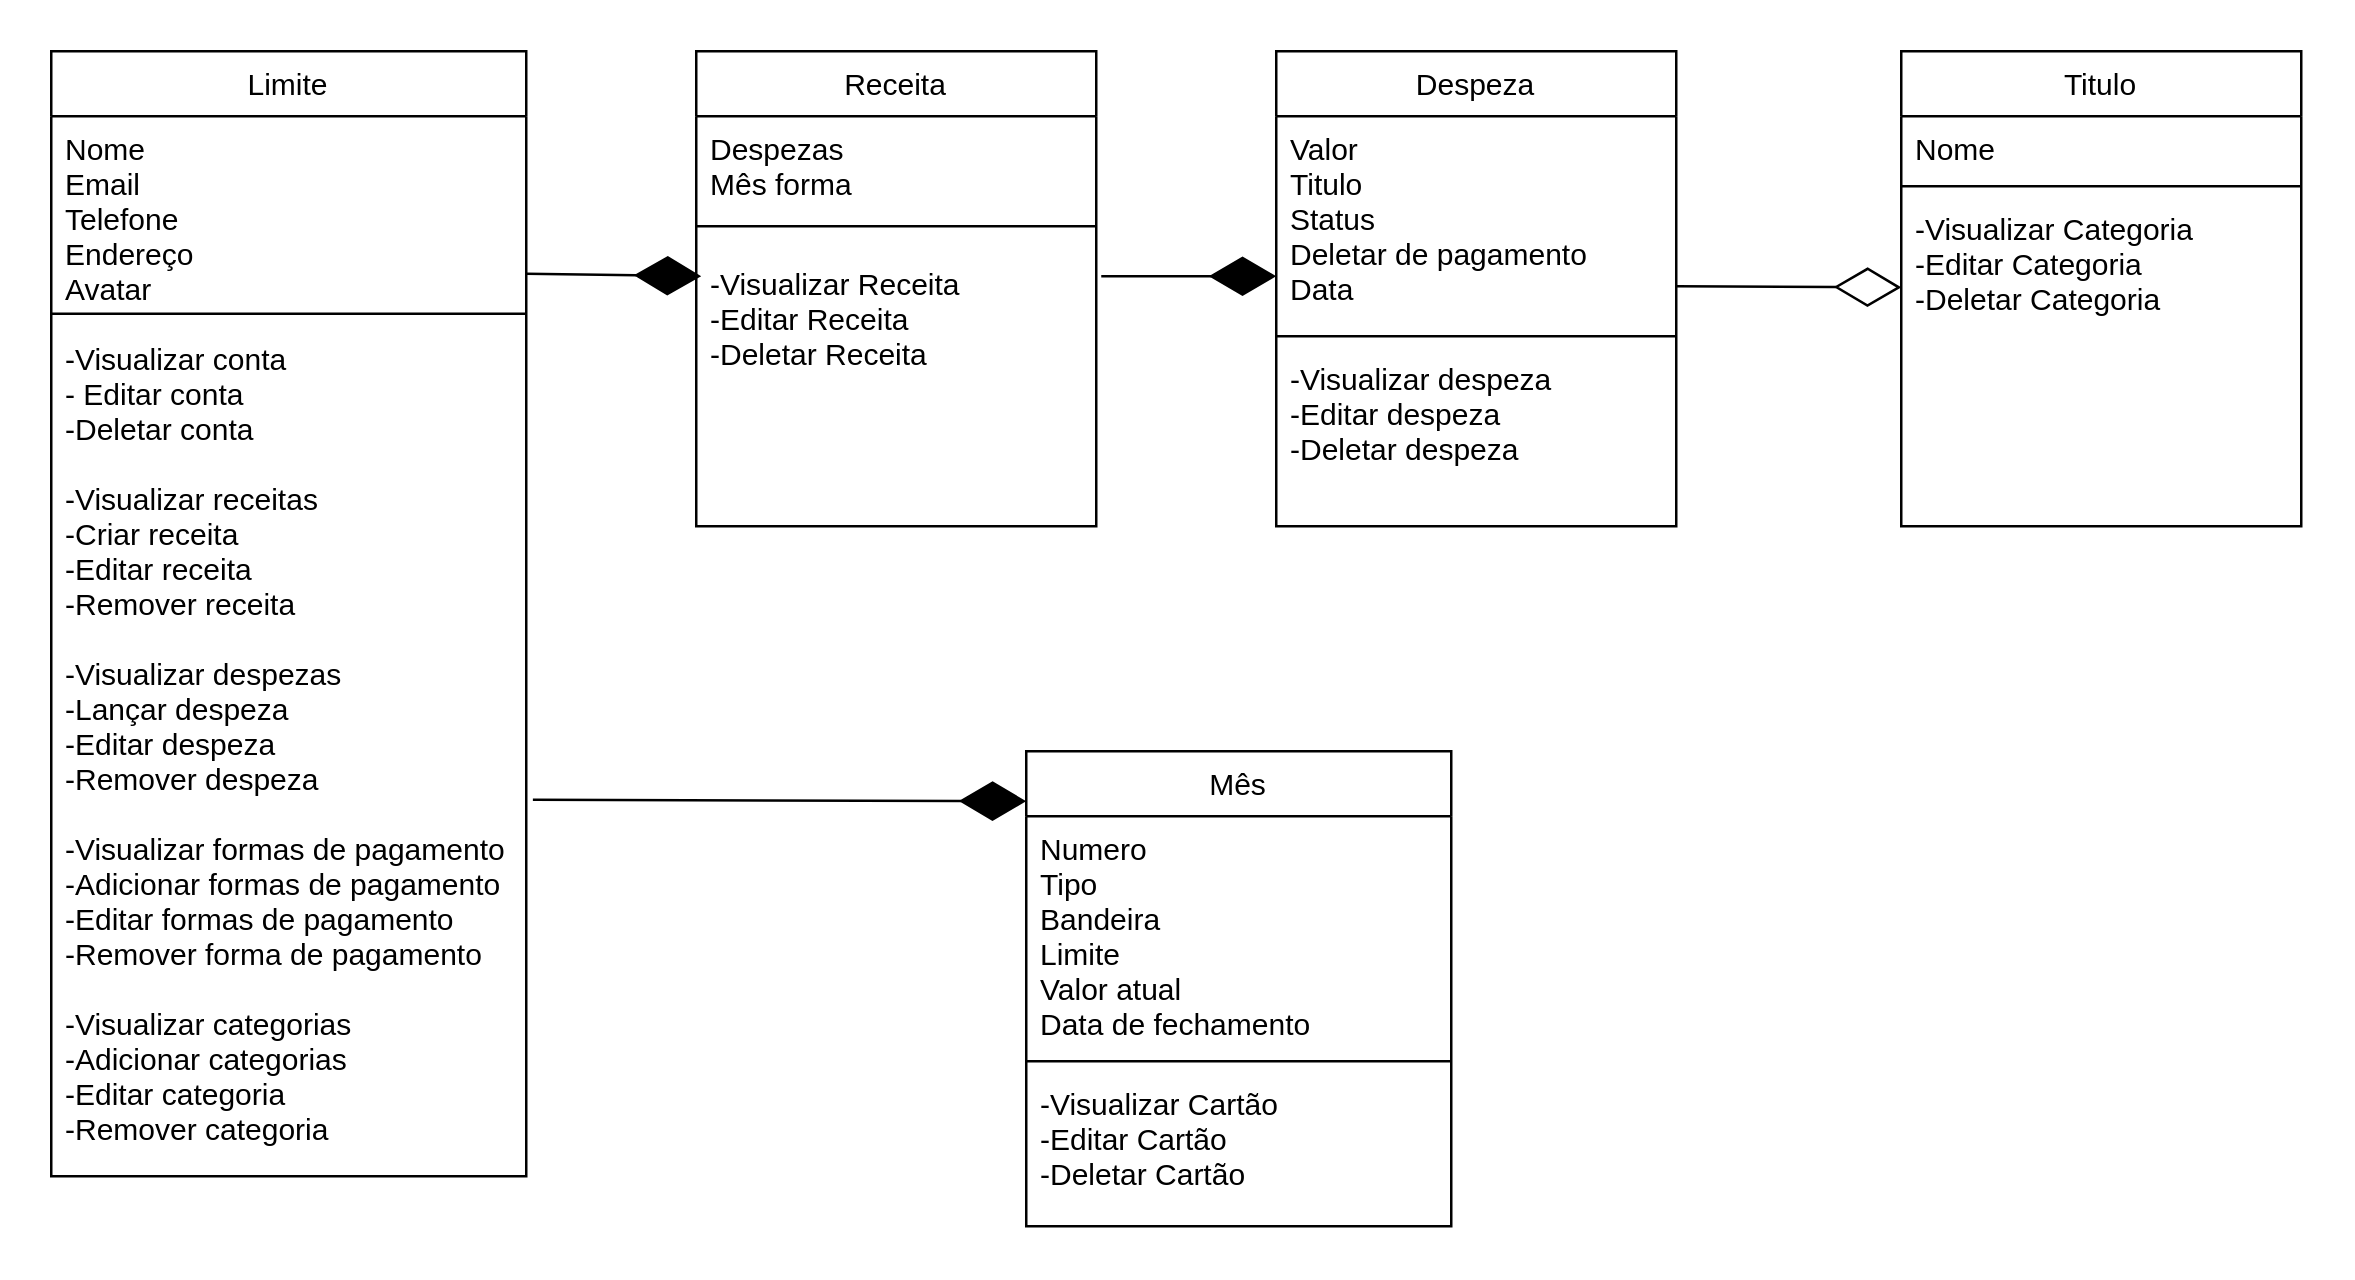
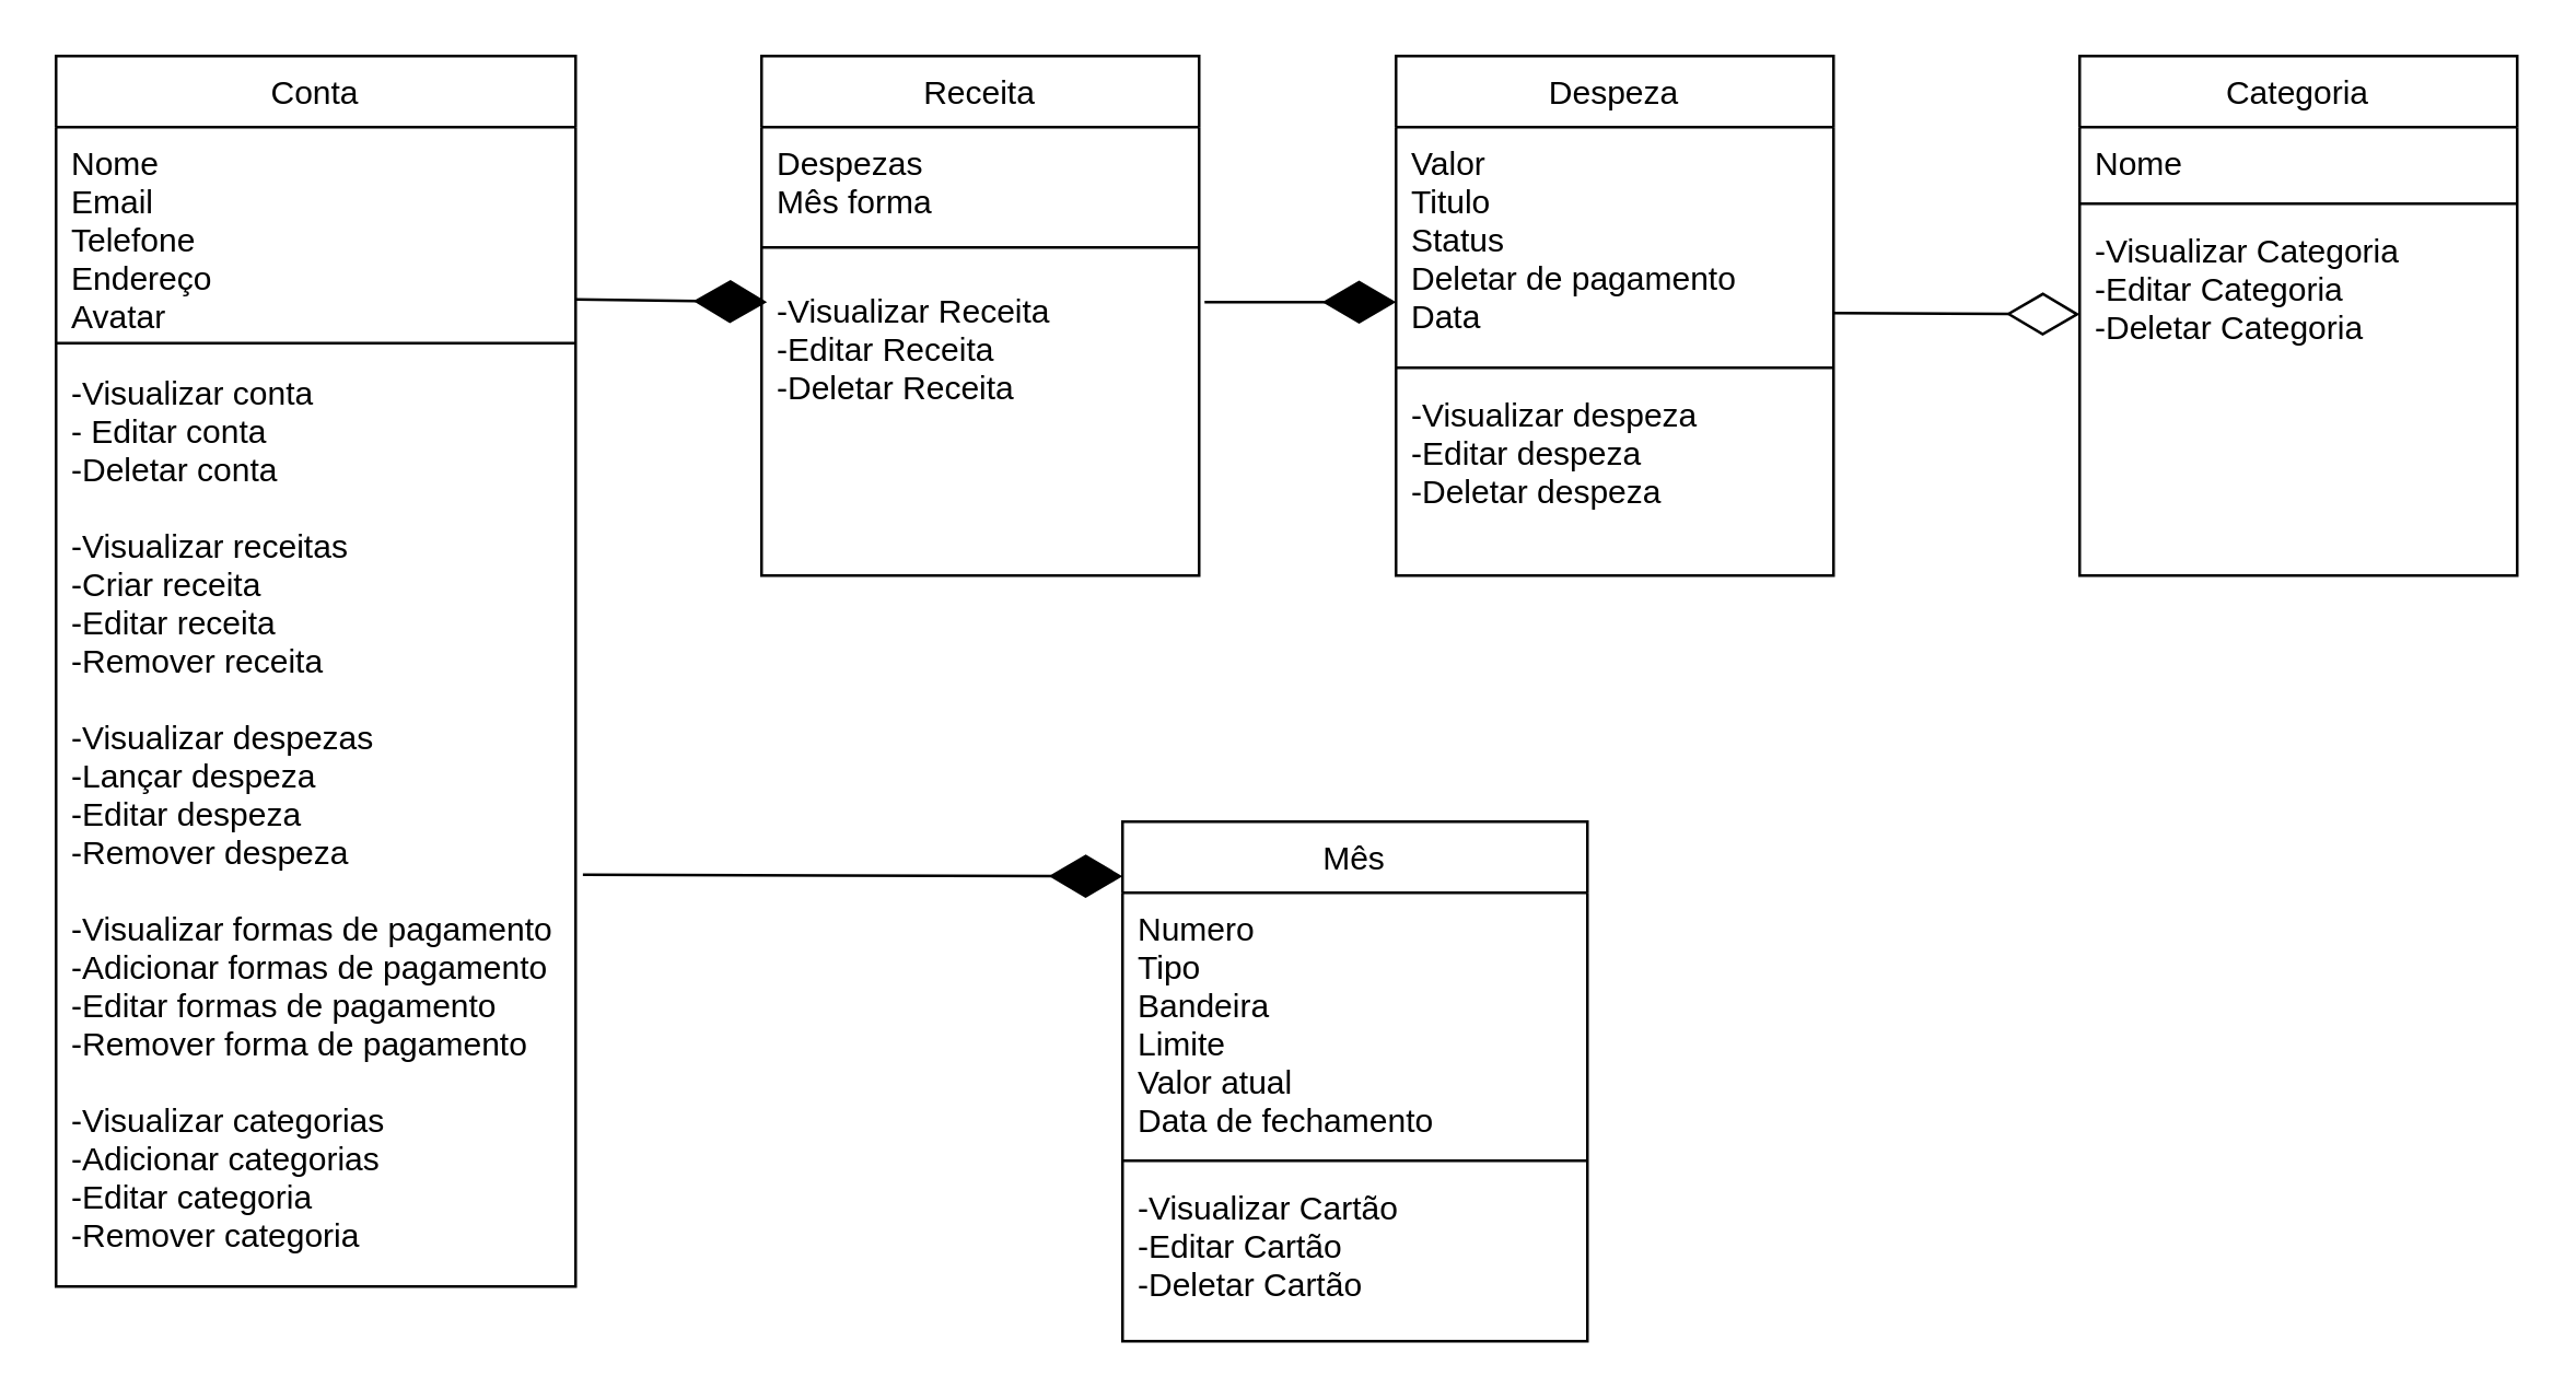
  <mxCell id="0" />
  <mxCell id="1" parent="0" />
- <mxCell id="2" value="Limite" style="swimlane;fontStyle=0;align=center;verticalAlign=top;childLayout=stackLayout;horizontal=1;startSize=26;horizontalStack=0;resizeParent=1;resizeLast=0;collapsible=1;marginBottom=0;rounded=0;shadow=0;strokeWidth=1;" vertex="1" parent="1"><mxGeometry x="20" y="20" width="190" height="450" as="geometry"><mxRectangle x="340" y="380" width="170" height="26" as="alternateBounds" /></mxGeometry></mxCell>
+ <mxCell id="2" value="Conta" style="swimlane;fontStyle=0;align=center;verticalAlign=top;childLayout=stackLayout;horizontal=1;startSize=26;horizontalStack=0;resizeParent=1;resizeLast=0;collapsible=1;marginBottom=0;rounded=0;shadow=0;strokeWidth=1;" vertex="1" parent="1"><mxGeometry x="20" y="20" width="190" height="450" as="geometry"><mxRectangle x="340" y="380" width="170" height="26" as="alternateBounds" /></mxGeometry></mxCell>
  <mxCell id="3" value="Nome&#10;Email&#10;Telefone&#10;Endereço&#10;Avatar" style="text;align=left;verticalAlign=top;spacingLeft=4;spacingRight=4;overflow=hidden;rotatable=0;points=[[0,0.5],[1,0.5]];portConstraint=eastwest;" vertex="1" parent="2"><mxGeometry y="26" width="190" height="74" as="geometry" /></mxCell>
  <mxCell id="4" value="" style="endArrow=diamondThin;endFill=1;endSize=24;html=1;rounded=0;" edge="1" parent="2"><mxGeometry width="160" relative="1" as="geometry"><mxPoint x="190" y="89" as="sourcePoint" /><mxPoint x="260" y="90" as="targetPoint" /></mxGeometry></mxCell>
  <mxCell id="5" value="" style="line;html=1;strokeWidth=1;align=left;verticalAlign=middle;spacingTop=-1;spacingLeft=3;spacingRight=3;rotatable=0;labelPosition=right;points=[];portConstraint=eastwest;" vertex="1" parent="2"><mxGeometry y="100" width="190" height="10" as="geometry" /></mxCell>
  <mxCell id="6" value="-Visualizar conta&#10;- Editar conta&#10;-Deletar conta&#10;&#10;-Visualizar receitas&#10;-Criar receita&#10;-Editar receita&#10;-Remover receita&#10;&#10;-Visualizar despezas&#10;-Lançar despeza&#10;-Editar despeza&#10;-Remover despeza&#10;&#10;-Visualizar formas de pagamento&#10;-Adicionar formas de pagamento&#10;-Editar formas de pagamento&#10;-Remover forma de pagamento&#10;&#10;-Visualizar categorias&#10;-Adicionar categorias&#10;-Editar categoria&#10;-Remover categoria" style="text;align=left;verticalAlign=top;spacingLeft=4;spacingRight=4;overflow=hidden;rotatable=0;points=[[0,0.5],[1,0.5]];portConstraint=eastwest;fontStyle=0" vertex="1" parent="2"><mxGeometry y="110" width="190" height="340" as="geometry" /></mxCell>
  <mxCell id="7" value="Despeza" style="swimlane;fontStyle=0;align=center;verticalAlign=top;childLayout=stackLayout;horizontal=1;startSize=26;horizontalStack=0;resizeParent=1;resizeLast=0;collapsible=1;marginBottom=0;rounded=0;shadow=0;strokeWidth=1;" vertex="1" parent="1"><mxGeometry x="510" y="20" width="160" height="190" as="geometry"><mxRectangle x="340" y="380" width="170" height="26" as="alternateBounds" /></mxGeometry></mxCell>
  <mxCell id="8" value="Valor&#10;Titulo&#10;Status&#10;Deletar de pagamento&#10;Data" style="text;align=left;verticalAlign=top;spacingLeft=4;spacingRight=4;overflow=hidden;rotatable=0;points=[[0,0.5],[1,0.5]];portConstraint=eastwest;" vertex="1" parent="7"><mxGeometry y="26" width="160" height="84" as="geometry" /></mxCell>
  <mxCell id="9" value="" style="line;html=1;strokeWidth=1;align=left;verticalAlign=middle;spacingTop=-1;spacingLeft=3;spacingRight=3;rotatable=0;labelPosition=right;points=[];portConstraint=eastwest;" vertex="1" parent="7"><mxGeometry y="110" width="160" height="8" as="geometry" /></mxCell>
  <mxCell id="10" value="-Visualizar despeza&#10;-Editar despeza&#10;-Deletar despeza" style="text;align=left;verticalAlign=top;spacingLeft=4;spacingRight=4;overflow=hidden;rotatable=0;points=[[0,0.5],[1,0.5]];portConstraint=eastwest;" vertex="1" parent="7"><mxGeometry y="118" width="160" height="52" as="geometry" /></mxCell>
  <mxCell id="11" value="Mês" style="swimlane;fontStyle=0;align=center;verticalAlign=top;childLayout=stackLayout;horizontal=1;startSize=26;horizontalStack=0;resizeParent=1;resizeLast=0;collapsible=1;marginBottom=0;rounded=0;shadow=0;strokeWidth=1;" vertex="1" parent="1"><mxGeometry x="410" y="300" width="170" height="190" as="geometry"><mxRectangle x="340" y="380" width="170" height="26" as="alternateBounds" /></mxGeometry></mxCell>
  <mxCell id="12" value="Numero&#10;Tipo&#10;Bandeira&#10;Limite&#10;Valor atual&#10;Data de fechamento" style="text;align=left;verticalAlign=top;spacingLeft=4;spacingRight=4;overflow=hidden;rotatable=0;points=[[0,0.5],[1,0.5]];portConstraint=eastwest;" vertex="1" parent="11"><mxGeometry y="26" width="170" height="94" as="geometry" /></mxCell>
  <mxCell id="13" value="" style="line;html=1;strokeWidth=1;align=left;verticalAlign=middle;spacingTop=-1;spacingLeft=3;spacingRight=3;rotatable=0;labelPosition=right;points=[];portConstraint=eastwest;" vertex="1" parent="11"><mxGeometry y="120" width="170" height="8" as="geometry" /></mxCell>
  <mxCell id="14" value="-Visualizar Cartão&#10;-Editar Cartão&#10;-Deletar Cartão" style="text;align=left;verticalAlign=top;spacingLeft=4;spacingRight=4;overflow=hidden;rotatable=0;points=[[0,0.5],[1,0.5]];portConstraint=eastwest;" vertex="1" parent="11"><mxGeometry y="128" width="170" height="52" as="geometry" /></mxCell>
- <mxCell id="15" value="Titulo" style="swimlane;fontStyle=0;align=center;verticalAlign=top;childLayout=stackLayout;horizontal=1;startSize=26;horizontalStack=0;resizeParent=1;resizeLast=0;collapsible=1;marginBottom=0;rounded=0;shadow=0;strokeWidth=1;" vertex="1" parent="1"><mxGeometry x="760" y="20" width="160" height="190" as="geometry"><mxRectangle x="340" y="380" width="170" height="26" as="alternateBounds" /></mxGeometry></mxCell>
+ <mxCell id="15" value="Categoria" style="swimlane;fontStyle=0;align=center;verticalAlign=top;childLayout=stackLayout;horizontal=1;startSize=26;horizontalStack=0;resizeParent=1;resizeLast=0;collapsible=1;marginBottom=0;rounded=0;shadow=0;strokeWidth=1;" vertex="1" parent="1"><mxGeometry x="760" y="20" width="160" height="190" as="geometry"><mxRectangle x="340" y="380" width="170" height="26" as="alternateBounds" /></mxGeometry></mxCell>
  <mxCell id="16" value="Nome" style="text;align=left;verticalAlign=top;spacingLeft=4;spacingRight=4;overflow=hidden;rotatable=0;points=[[0,0.5],[1,0.5]];portConstraint=eastwest;" vertex="1" parent="15"><mxGeometry y="26" width="160" height="24" as="geometry" /></mxCell>
  <mxCell id="17" value="" style="line;html=1;strokeWidth=1;align=left;verticalAlign=middle;spacingTop=-1;spacingLeft=3;spacingRight=3;rotatable=0;labelPosition=right;points=[];portConstraint=eastwest;" vertex="1" parent="15"><mxGeometry y="50" width="160" height="8" as="geometry" /></mxCell>
  <mxCell id="18" value="-Visualizar Categoria&#10;-Editar Categoria&#10;-Deletar Categoria" style="text;align=left;verticalAlign=top;spacingLeft=4;spacingRight=4;overflow=hidden;rotatable=0;points=[[0,0.5],[1,0.5]];portConstraint=eastwest;" vertex="1" parent="15"><mxGeometry y="58" width="160" height="52" as="geometry" /></mxCell>
  <mxCell id="19" value="Receita" style="swimlane;fontStyle=0;align=center;verticalAlign=top;childLayout=stackLayout;horizontal=1;startSize=26;horizontalStack=0;resizeParent=1;resizeLast=0;collapsible=1;marginBottom=0;rounded=0;shadow=0;strokeWidth=1;" vertex="1" parent="1"><mxGeometry x="278" y="20" width="160" height="190" as="geometry"><mxRectangle x="340" y="380" width="170" height="26" as="alternateBounds" /></mxGeometry></mxCell>
  <mxCell id="20" value="Despezas&#10;Mês forma" style="text;align=left;verticalAlign=top;spacingLeft=4;spacingRight=4;overflow=hidden;rotatable=0;points=[[0,0.5],[1,0.5]];portConstraint=eastwest;" vertex="1" parent="19"><mxGeometry y="26" width="160" height="34" as="geometry" /></mxCell>
  <mxCell id="21" value="" style="line;html=1;strokeWidth=1;align=left;verticalAlign=middle;spacingTop=-1;spacingLeft=3;spacingRight=3;rotatable=0;labelPosition=right;points=[];portConstraint=eastwest;" vertex="1" parent="19"><mxGeometry y="60" width="160" height="20" as="geometry" /></mxCell>
  <mxCell id="22" value="-Visualizar Receita&#10;-Editar Receita&#10;-Deletar Receita" style="text;align=left;verticalAlign=top;spacingLeft=4;spacingRight=4;overflow=hidden;rotatable=0;points=[[0,0.5],[1,0.5]];portConstraint=eastwest;" vertex="1" parent="19"><mxGeometry y="80" width="160" height="52" as="geometry" /></mxCell>
  <mxCell id="23" value="" style="endArrow=diamondThin;endFill=1;endSize=24;html=1;rounded=0;" edge="1" parent="1"><mxGeometry width="160" relative="1" as="geometry"><mxPoint x="440" y="110" as="sourcePoint" /><mxPoint x="510" y="110" as="targetPoint" /></mxGeometry></mxCell>
  <mxCell id="24" value="" style="endArrow=diamondThin;endFill=0;endSize=24;html=1;rounded=0;" edge="1" parent="1"><mxGeometry width="160" relative="1" as="geometry"><mxPoint x="670" y="114" as="sourcePoint" /><mxPoint x="760" y="114.44" as="targetPoint" /></mxGeometry></mxCell>
  <mxCell id="25" value="" style="endArrow=diamondThin;endFill=1;endSize=24;html=1;rounded=0;exitX=1.014;exitY=0.557;exitDx=0;exitDy=0;exitPerimeter=0;" edge="1" parent="1" source="6"><mxGeometry width="160" relative="1" as="geometry"><mxPoint x="250" y="320" as="sourcePoint" /><mxPoint x="410" y="320" as="targetPoint" /></mxGeometry></mxCell>
